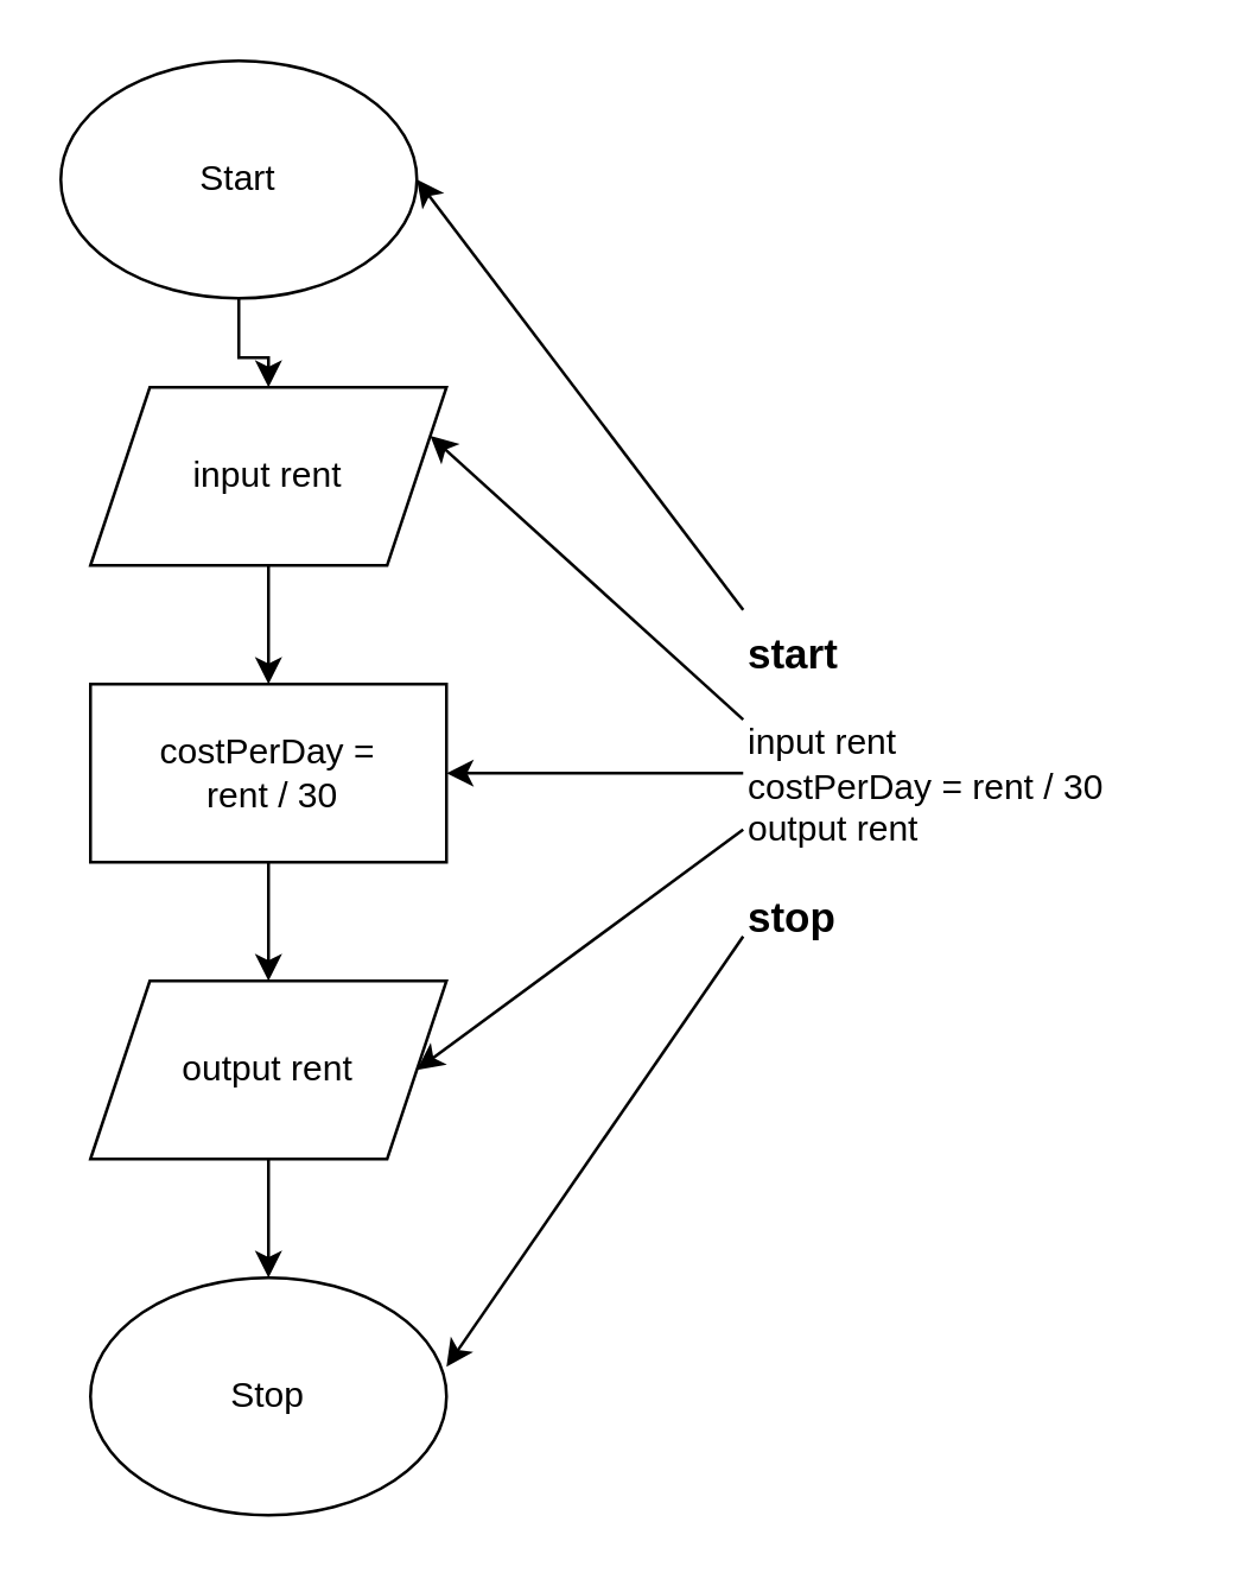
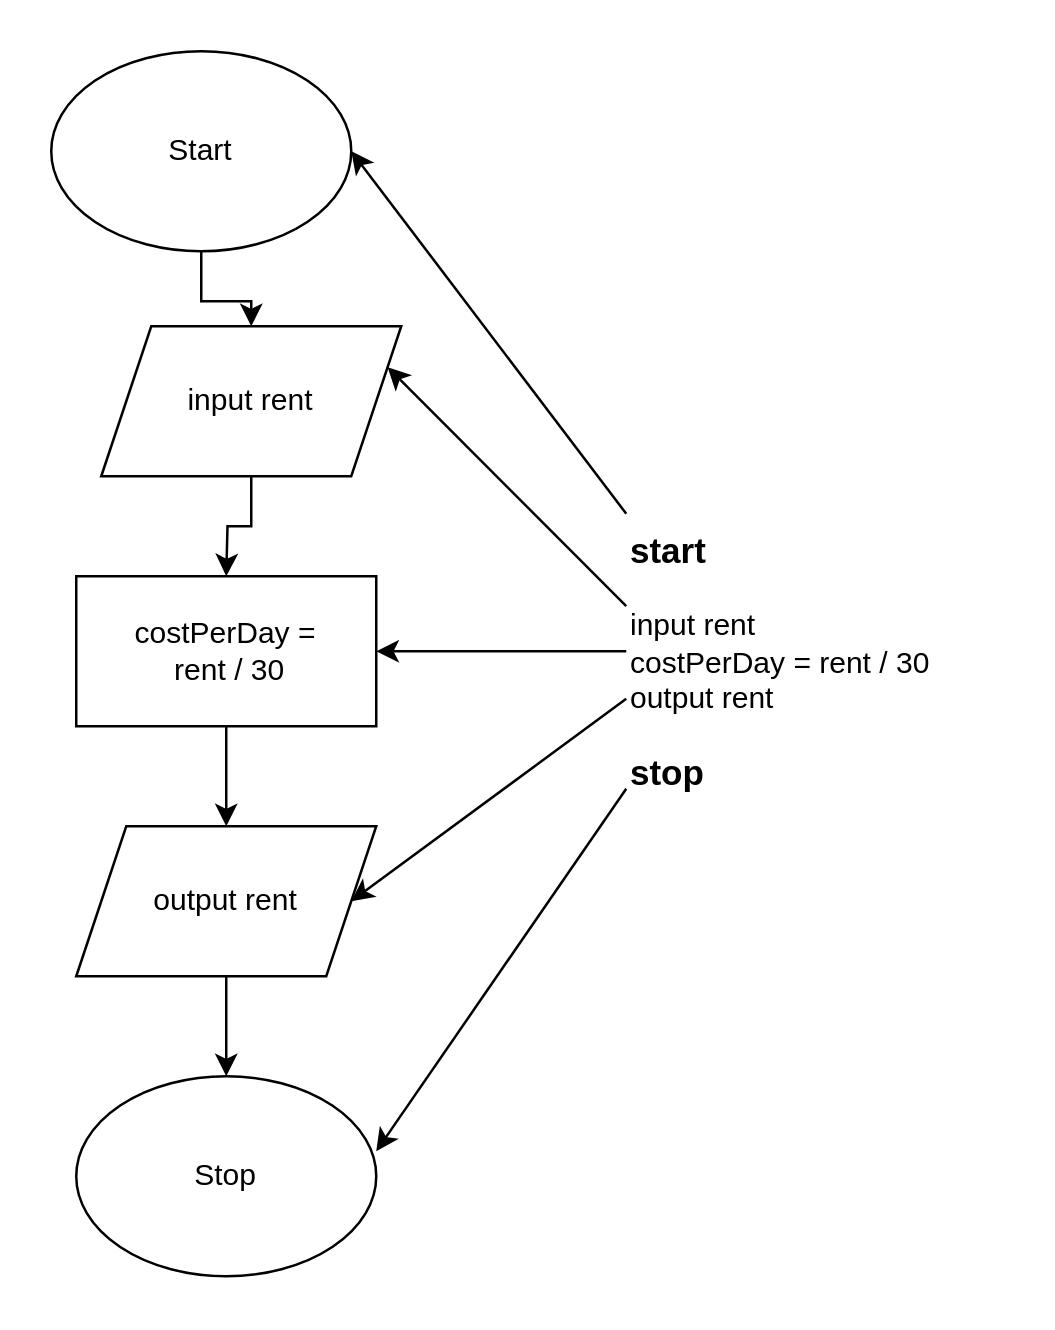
  <mxCell id="0" />
  <mxCell id="1" parent="0" />
  <mxCell id="2" value="" style="edgeStyle=orthogonalEdgeStyle;rounded=0;orthogonalLoop=1;jettySize=auto;html=1;" edge="1" parent="1" source="3" target="8"><mxGeometry relative="1" as="geometry" /></mxCell>
  <mxCell id="3" value="Start" style="ellipse;whiteSpace=wrap;html=1;" vertex="1" parent="1"><mxGeometry x="20" y="20" width="120" height="80" as="geometry" /></mxCell>
  <mxCell id="4" value="Stop" style="ellipse;whiteSpace=wrap;html=1;" vertex="1" parent="1"><mxGeometry x="30" y="430" width="120" height="80" as="geometry" /></mxCell>
  <mxCell id="5" value="" style="edgeStyle=orthogonalEdgeStyle;rounded=0;orthogonalLoop=1;jettySize=auto;html=1;" edge="1" parent="1" source="6" target="4"><mxGeometry relative="1" as="geometry" /></mxCell>
  <mxCell id="6" value="output rent" style="shape=parallelogram;perimeter=parallelogramPerimeter;whiteSpace=wrap;html=1;fixedSize=1;" vertex="1" parent="1"><mxGeometry x="30" y="330" width="120" height="60" as="geometry" /></mxCell>
  <mxCell id="7" value="" style="edgeStyle=orthogonalEdgeStyle;rounded=0;orthogonalLoop=1;jettySize=auto;html=1;" edge="1" parent="1" source="8"><mxGeometry relative="1" as="geometry"><mxPoint x="90" y="230" as="targetPoint" /></mxGeometry></mxCell>
- <mxCell id="8" value="input rent" style="shape=parallelogram;perimeter=parallelogramPerimeter;whiteSpace=wrap;html=1;fixedSize=1;" vertex="1" parent="1"><mxGeometry x="30" y="130" width="120" height="60" as="geometry" /></mxCell>
+ <mxCell id="8" value="input rent" style="shape=parallelogram;perimeter=parallelogramPerimeter;whiteSpace=wrap;html=1;fixedSize=1;" vertex="1" parent="1"><mxGeometry x="40" y="130" width="120" height="60" as="geometry" /></mxCell>
  <mxCell id="9" value="" style="edgeStyle=orthogonalEdgeStyle;rounded=0;orthogonalLoop=1;jettySize=auto;html=1;" edge="1" parent="1" source="10" target="6"><mxGeometry relative="1" as="geometry" /></mxCell>
  <mxCell id="10" value="&lt;span style=&quot;line-height: 115%;&quot;&gt;&lt;font style=&quot;font-size: 12px;&quot;&gt;costPerDay =&lt;/font&gt;&lt;/span&gt;&lt;div&gt;&lt;span style=&quot;line-height: 115%;&quot;&gt;&lt;font style=&quot;font-size: 12px;&quot;&gt;&amp;nbsp;rent / 30&lt;/font&gt;&lt;/span&gt;&lt;/div&gt;" style="rounded=0;whiteSpace=wrap;html=1;" vertex="1" parent="1"><mxGeometry x="30" y="230" width="120" height="60" as="geometry" /></mxCell>
  <mxCell id="11" value="" style="edgeStyle=orthogonalEdgeStyle;rounded=0;orthogonalLoop=1;jettySize=auto;html=1;" edge="1" parent="1" source="12" target="10"><mxGeometry relative="1" as="geometry" /></mxCell>
  <mxCell id="12" value="&lt;font style=&quot;font-size: 14px;&quot;&gt;&lt;b&gt;start&lt;/b&gt;&lt;/font&gt;&lt;div&gt;&amp;nbsp;&lt;/div&gt;&lt;div&gt;input rent&lt;br&gt;costPerDay = rent / 30&lt;br&gt;output rent&lt;/div&gt;&lt;div&gt;&amp;nbsp;&lt;br&gt;&lt;b&gt;&lt;font style=&quot;font-size: 14px;&quot;&gt;stop&lt;/font&gt;&lt;/b&gt;&lt;/div&gt;" style="text;whiteSpace=wrap;html=1;" vertex="1" parent="1"><mxGeometry x="250" y="205" width="150" height="110" as="geometry" /></mxCell>
  <mxCell id="13" value="" style="endArrow=classic;html=1;rounded=0;exitX=0;exitY=0;exitDx=0;exitDy=0;entryX=1;entryY=0.5;entryDx=0;entryDy=0;" edge="1" parent="1" source="12" target="3"><mxGeometry width="50" height="50" relative="1" as="geometry"><mxPoint x="210" y="370" as="sourcePoint" /><mxPoint x="260" y="320" as="targetPoint" /></mxGeometry></mxCell>
  <mxCell id="14" value="" style="endArrow=classic;html=1;rounded=0;entryX=1;entryY=0.375;entryDx=0;entryDy=0;entryPerimeter=0;exitX=0;exitY=1;exitDx=0;exitDy=0;" edge="1" parent="1" source="12" target="4"><mxGeometry width="50" height="50" relative="1" as="geometry"><mxPoint x="210" y="370" as="sourcePoint" /><mxPoint x="260" y="320" as="targetPoint" /></mxGeometry></mxCell>
  <mxCell id="15" value="" style="endArrow=classic;html=1;rounded=0;entryX=1;entryY=0.25;entryDx=0;entryDy=0;exitX=0;exitY=0.336;exitDx=0;exitDy=0;exitPerimeter=0;" edge="1" parent="1" source="12" target="8"><mxGeometry width="50" height="50" relative="1" as="geometry"><mxPoint x="230" y="240" as="sourcePoint" /><mxPoint x="260" y="320" as="targetPoint" /></mxGeometry></mxCell>
  <mxCell id="16" value="" style="endArrow=classic;html=1;rounded=0;entryX=1;entryY=0.5;entryDx=0;entryDy=0;exitX=0;exitY=0.673;exitDx=0;exitDy=0;exitPerimeter=0;" edge="1" parent="1" source="12" target="6"><mxGeometry width="50" height="50" relative="1" as="geometry"><mxPoint x="210" y="370" as="sourcePoint" /><mxPoint x="260" y="320" as="targetPoint" /></mxGeometry></mxCell>
